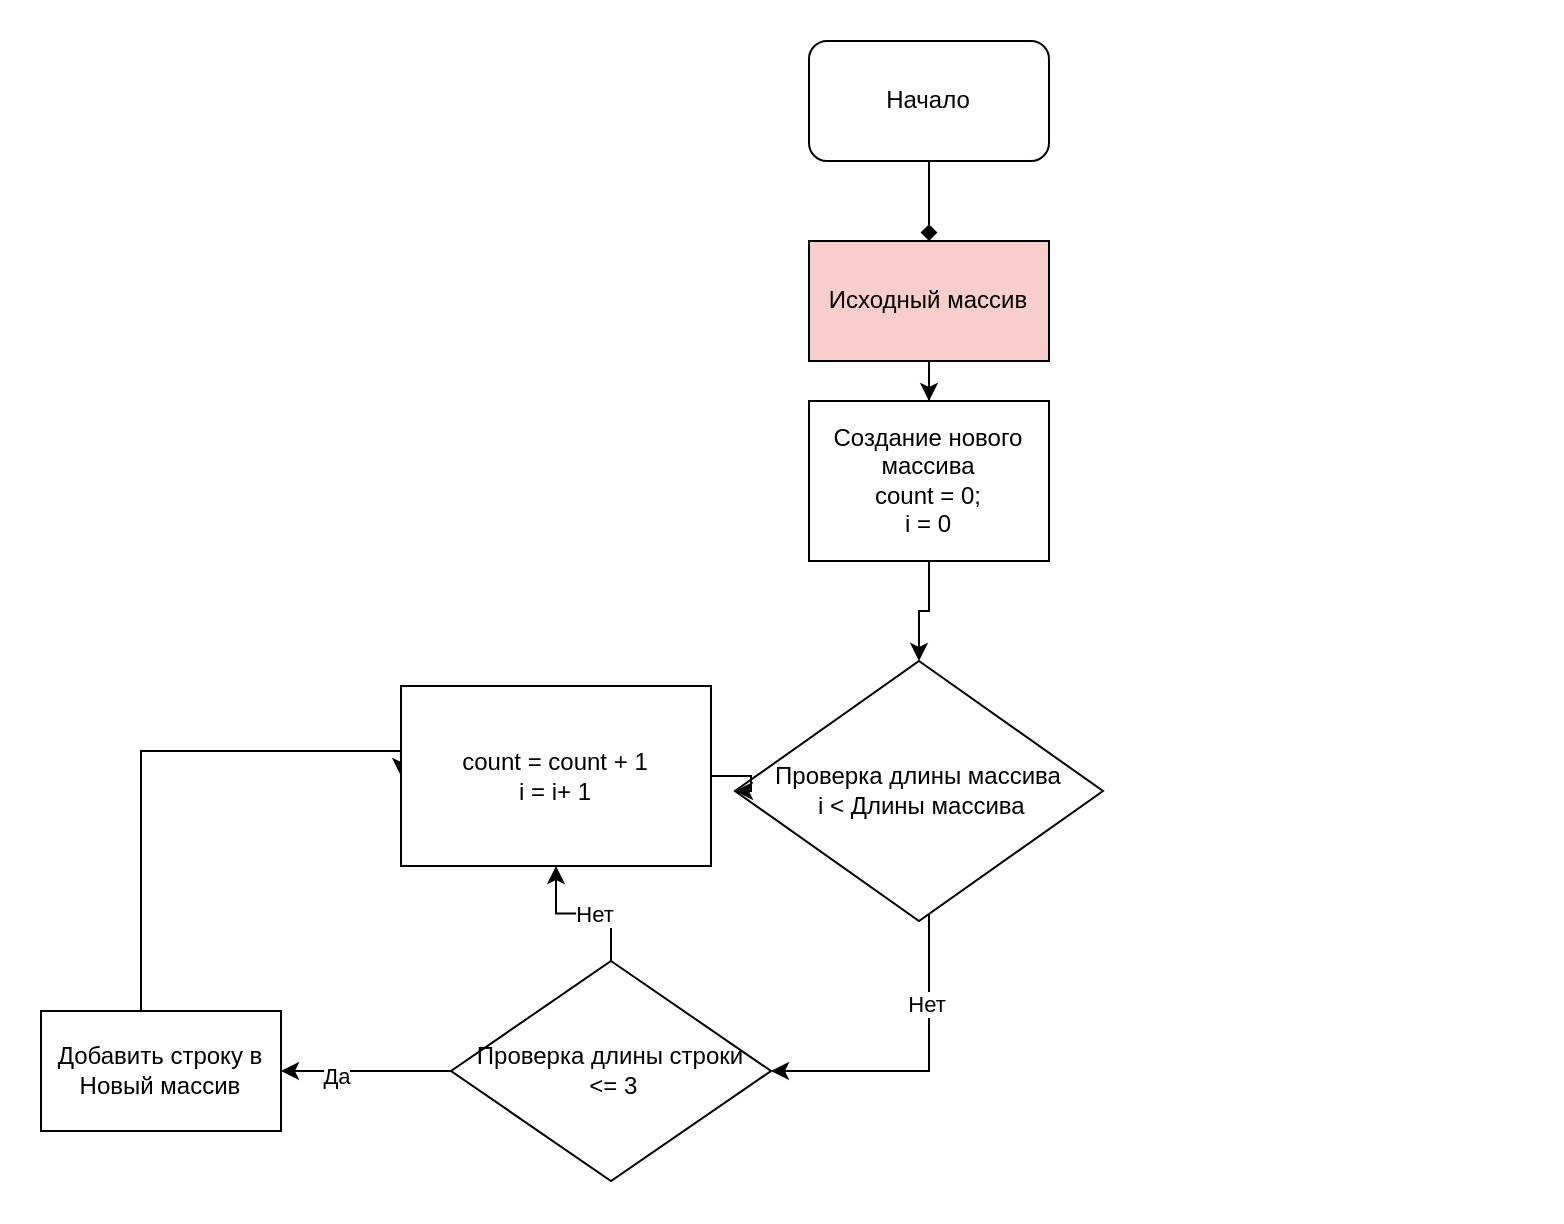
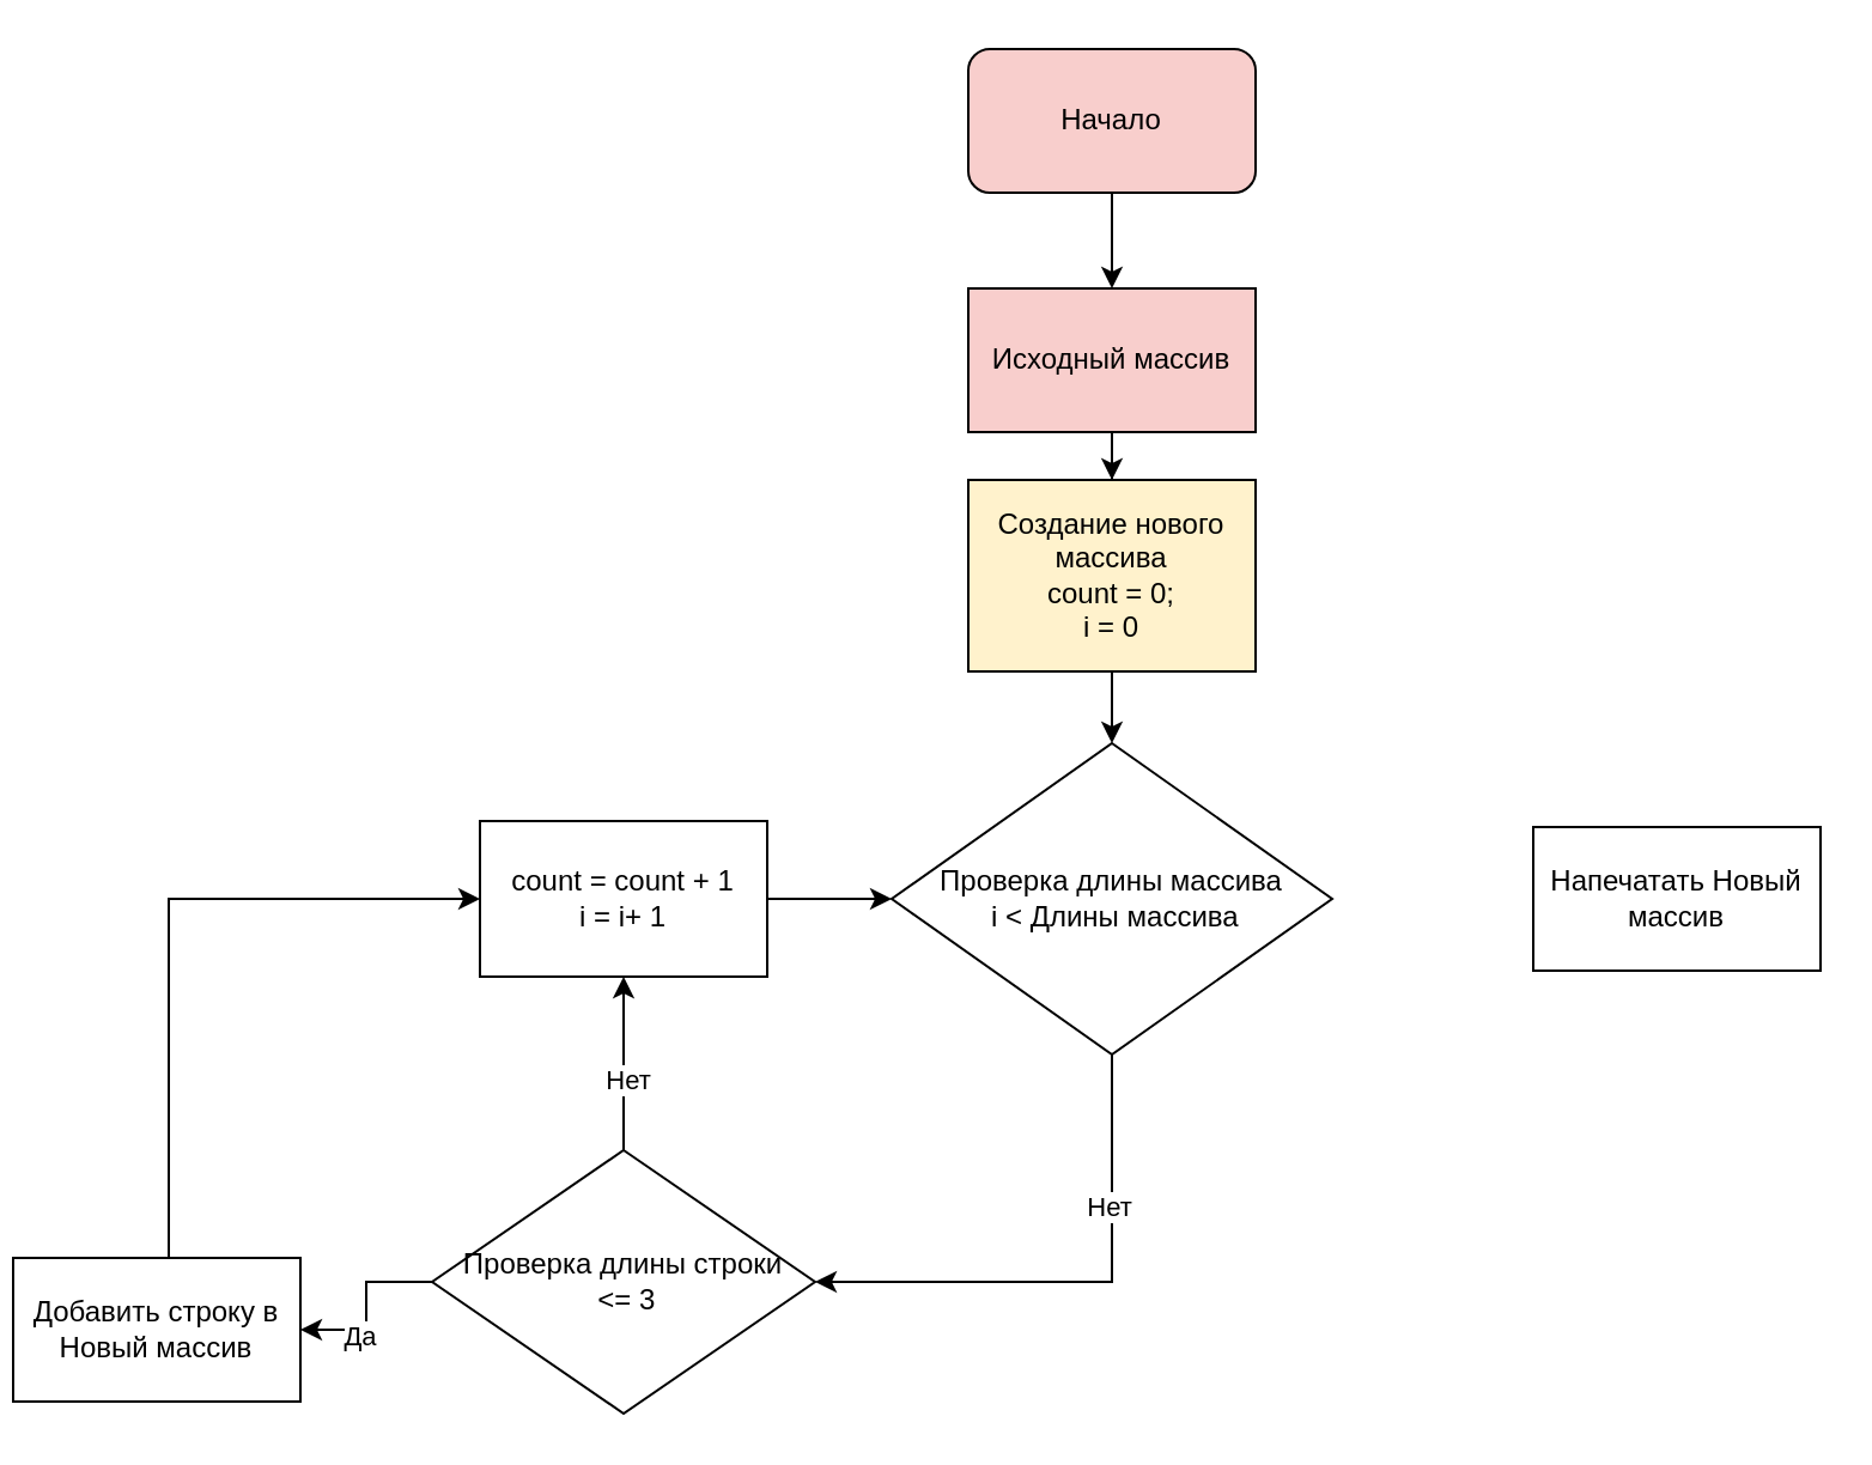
  <mxCell id="0" />
  <mxCell id="1" parent="0" />
- <mxCell id="2" value="" style="edgeStyle=orthogonalEdgeStyle;rounded=0;orthogonalLoop=1;jettySize=auto;html=1;endArrow=diamond;" edge="1" parent="1" source="3" target="5"><mxGeometry relative="1" as="geometry" /></mxCell>
- <mxCell id="3" value="Начало" style="rounded=1;whiteSpace=wrap;html=1;" vertex="1" parent="1"><mxGeometry x="404" y="20" width="120" height="60" as="geometry" /></mxCell>
+ <mxCell id="2" value="" style="edgeStyle=orthogonalEdgeStyle;rounded=0;orthogonalLoop=1;jettySize=auto;html=1;" edge="1" parent="1" source="3" target="5"><mxGeometry relative="1" as="geometry" /></mxCell>
+ <mxCell id="3" value="Начало" style="rounded=1;whiteSpace=wrap;html=1;fillColor=#f8cecc;" vertex="1" parent="1"><mxGeometry x="404" y="20" width="120" height="60" as="geometry" /></mxCell>
  <mxCell id="4" value="" style="edgeStyle=orthogonalEdgeStyle;rounded=0;orthogonalLoop=1;jettySize=auto;html=1;" edge="1" parent="1" source="5" target="12"><mxGeometry relative="1" as="geometry" /></mxCell>
  <mxCell id="5" value="Исходный массив" style="rounded=0;whiteSpace=wrap;html=1;fillColor=#f8cecc;" vertex="1" parent="1"><mxGeometry x="404" y="120" width="120" height="60" as="geometry" /></mxCell>
  <mxCell id="6" style="edgeStyle=orthogonalEdgeStyle;rounded=0;orthogonalLoop=1;jettySize=auto;html=1;entryX=0;entryY=0.5;entryDx=0;entryDy=0;" edge="1" parent="1" source="7" target="19"><mxGeometry relative="1" as="geometry"><Array as="points"><mxPoint x="70" y="375" /></Array></mxGeometry></mxCell>
- <mxCell id="7" value="Добавить строку в Новый массив" style="rounded=0;whiteSpace=wrap;html=1;" vertex="1" parent="1"><mxGeometry x="20" y="505" width="120" height="60" as="geometry" /></mxCell>
+ <mxCell id="7" value="Добавить строку в Новый массив" style="rounded=0;whiteSpace=wrap;html=1;" vertex="1" parent="1"><mxGeometry x="5" y="525" width="120" height="60" as="geometry" /></mxCell>
  <mxCell id="8" value="" style="edgeStyle=orthogonalEdgeStyle;rounded=0;orthogonalLoop=1;jettySize=auto;html=1;entryX=1;entryY=0.5;entryDx=0;entryDy=0;" edge="1" parent="1" source="10" target="17"><mxGeometry relative="1" as="geometry"><mxPoint x="320" y="415" as="targetPoint" /><Array as="points"><mxPoint x="464" y="535" /></Array></mxGeometry></mxCell>
  <mxCell id="9" value="Нет" style="edgeLabel;html=1;align=center;verticalAlign=middle;resizable=0;points=[];" vertex="1" connectable="0" parent="8"><mxGeometry x="-0.423" y="-2" relative="1" as="geometry"><mxPoint as="offset" /></mxGeometry></mxCell>
- <mxCell id="10" value="&lt;div&gt;Проверка длины массива&lt;/div&gt;&lt;div&gt;&amp;nbsp;i &amp;lt; Длины массива&lt;br&gt;&lt;/div&gt;" style="rhombus;whiteSpace=wrap;html=1;" vertex="1" parent="1"><mxGeometry x="367" y="330" width="184" height="130" as="geometry" /></mxCell>
+ <mxCell id="10" value="&lt;div&gt;Проверка длины массива&lt;/div&gt;&lt;div&gt;&amp;nbsp;i &amp;lt; Длины массива&lt;br&gt;&lt;/div&gt;" style="rhombus;whiteSpace=wrap;html=1;" vertex="1" parent="1"><mxGeometry x="372" y="310" width="184" height="130" as="geometry" /></mxCell>
  <mxCell id="11" style="edgeStyle=orthogonalEdgeStyle;rounded=0;orthogonalLoop=1;jettySize=auto;html=1;" edge="1" parent="1" source="12" target="10"><mxGeometry relative="1" as="geometry" /></mxCell>
- <mxCell id="12" value="&lt;div&gt;Создание нового массива&lt;/div&gt;&lt;div&gt;count = 0;&lt;/div&gt;&lt;div&gt;i = 0&lt;br&gt;&lt;/div&gt;" style="rounded=0;whiteSpace=wrap;html=1;" vertex="1" parent="1"><mxGeometry x="404" y="200" width="120" height="80" as="geometry" /></mxCell>
+ <mxCell id="12" value="&lt;div&gt;Создание нового массива&lt;/div&gt;&lt;div&gt;count = 0;&lt;/div&gt;&lt;div&gt;i = 0&lt;br&gt;&lt;/div&gt;" style="rounded=0;whiteSpace=wrap;html=1;fillColor=#fff2cc;" vertex="1" parent="1"><mxGeometry x="404" y="200" width="120" height="80" as="geometry" /></mxCell>
  <mxCell id="13" value="" style="edgeStyle=orthogonalEdgeStyle;rounded=0;orthogonalLoop=1;jettySize=auto;html=1;" edge="1" parent="1" source="17" target="7"><mxGeometry relative="1" as="geometry" /></mxCell>
  <mxCell id="14" value="Да" style="edgeLabel;html=1;align=center;verticalAlign=middle;resizable=0;points=[];" vertex="1" connectable="0" parent="13"><mxGeometry x="0.36" y="2" relative="1" as="geometry"><mxPoint as="offset" /></mxGeometry></mxCell>
  <mxCell id="15" value="" style="edgeStyle=orthogonalEdgeStyle;rounded=0;orthogonalLoop=1;jettySize=auto;html=1;" edge="1" parent="1" source="17" target="19"><mxGeometry relative="1" as="geometry" /></mxCell>
  <mxCell id="16" value="Нет" style="edgeLabel;html=1;align=center;verticalAlign=middle;resizable=0;points=[];" vertex="1" connectable="0" parent="15"><mxGeometry x="-0.148" y="-1" relative="1" as="geometry"><mxPoint y="1" as="offset" /></mxGeometry></mxCell>
- <mxCell id="17" value="&lt;div&gt;Проверка длины строки&lt;/div&gt;&lt;div&gt;&amp;nbsp;&amp;lt;= 3&lt;/div&gt;" style="rhombus;whiteSpace=wrap;html=1;" vertex="1" parent="1"><mxGeometry x="225" y="480" width="160" height="110" as="geometry" /></mxCell>
+ <mxCell id="17" value="&lt;div&gt;Проверка длины строки&lt;/div&gt;&lt;div&gt;&amp;nbsp;&amp;lt;= 3&lt;/div&gt;" style="rhombus;whiteSpace=wrap;html=1;" vertex="1" parent="1"><mxGeometry x="180" y="480" width="160" height="110" as="geometry" /></mxCell>
  <mxCell id="18" style="edgeStyle=orthogonalEdgeStyle;rounded=0;orthogonalLoop=1;jettySize=auto;html=1;" edge="1" parent="1" source="19" target="10"><mxGeometry relative="1" as="geometry" /></mxCell>
- <mxCell id="19" value="&lt;div&gt;count = count + 1&lt;/div&gt;&lt;div&gt;i = i+ 1&lt;br&gt;&lt;/div&gt;" style="rounded=0;whiteSpace=wrap;html=1;" vertex="1" parent="1"><mxGeometry x="200" y="342.5" width="155" height="90" as="geometry" /></mxCell>
+ <mxCell id="19" value="&lt;div&gt;count = count + 1&lt;/div&gt;&lt;div&gt;i = i+ 1&lt;br&gt;&lt;/div&gt;" style="rounded=0;whiteSpace=wrap;html=1;" vertex="1" parent="1"><mxGeometry x="200" y="342.5" width="120" height="65" as="geometry" /></mxCell>
+ <mxCell id="20" value="Напечатать Новый массив" style="rounded=0;whiteSpace=wrap;html=1;" vertex="1" parent="1"><mxGeometry x="640" y="345" width="120" height="60" as="geometry" /></mxCell>
